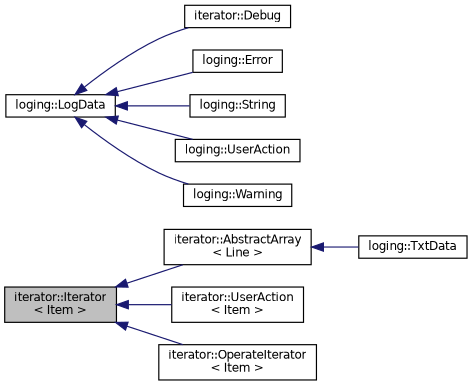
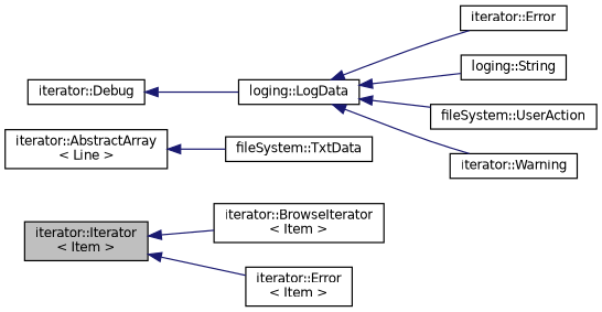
  digraph {
    rankdir=LR
    node [color=black fillcolor=white fontname=Helvetica fontsize=10 shape=record style=filled]
    edge [color=midnightblue dir=back fontname=Helvetica fontsize=10 labelfontname=Helvetica labelfontsize=10 style=solid]
    n1 [fillcolor=grey75 fontcolor=black height=0.2 label="iterator::Iterator\l\< Item \>" width=0.4]
    n2 [height=0.2 label="iterator::AbstractArray\l\< Line \>" width=0.4]
-   n3 [height=0.2 label="iterator::UserAction\l\< Item \>" width=0.4]
-   n4 [height=0.2 label="iterator::OperateIterator\l\< Item \>" width=0.4]
-   n5 [height=0.2 label="loging::TxtData" width=0.4]
+   n3 [height=0.2 label="iterator::BrowseIterator\l\< Item \>" width=0.4]
+   n4 [height=0.2 label="iterator::Error\l\< Item \>" width=0.4]
+   n5 [height=0.2 label="fileSystem::TxtData" width=0.4]
    n6 [height=0.2 label="loging::LogData" width=0.4]
    n7 [height=0.2 label="iterator::Debug" width=0.4]
-   n8 [height=0.2 label="loging::Error" width=0.4]
+   n8 [height=0.2 label="iterator::Error" width=0.4]
    n9 [height=0.2 label="loging::String" width=0.4]
-   n10 [height=0.2 label="loging::UserAction" width=0.4]
-   n11 [height=0.2 label="loging::Warning" width=0.4]
-   n1 -> n2
+   n10 [height=0.2 label="fileSystem::UserAction" width=0.4]
+   n11 [height=0.2 label="iterator::Warning" width=0.4]
    n1 -> n3
    n1 -> n4
    n2 -> n5
-   n6 -> n7
+   n7 -> n6
    n6 -> n8
    n6 -> n9
    n6 -> n10
    n6 -> n11
  }
